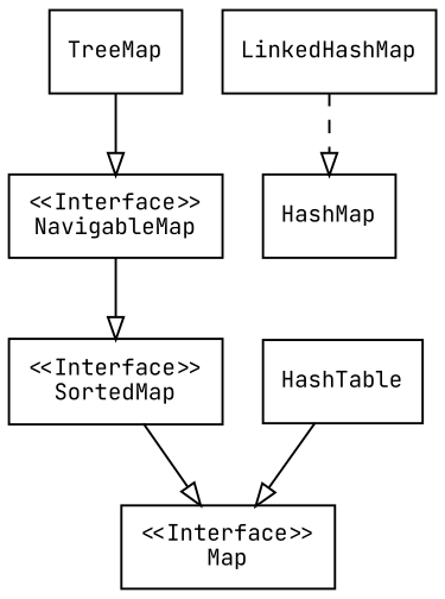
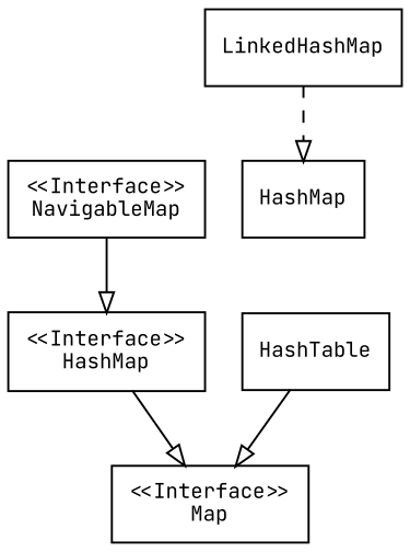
  digraph {
    fontname="JetBrains Mono"
    rankdir=bt
    node [fontname="JetBrains Mono" fontsize=10 shape=record]
    edge [arrowhead=empty fontname="JetBrains Mono"]
    n1 [label="\<\<Interface\>\>\lMap"]
-   n2 [label="\<\<Interface\>\>\lSortedMap"]
+   n2 [label="\<\<Interface\>\>\lHashMap"]
    n3 [label="\<\<Interface\>\>\lNavigableMap"]
    n4 [label=LinkedHashMap]
    n5 [label=HashMap]
    n6 [label=HashTable]
-   n7 [label=TreeMap]
    n2 -> n1
    n3 -> n2
    n4 -> n5 [style=dashed]
    n6 -> n1 [style=solid]
-   n7 -> n3
  }
